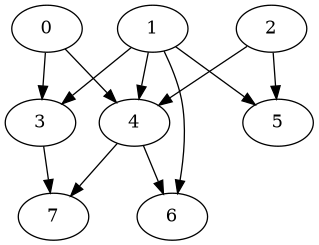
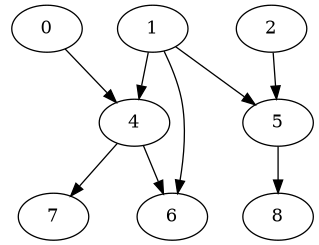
  digraph {
    node [Weight=5]
    edge [Weight=21]
    0 [Weight=2]
-   3 [Weight=2]
    4 [Weight=8]
    7
    6
+   8 [Weight=10]
    1
    5 [Weight=10]
    2 [Weight=10]
-   0 -> 3 [Weight=42]
    0 -> 4
-   3 -> 7 [Weight=14]
    4 -> 7 [Weight=35]
    4 -> 6 [Weight=56]
-   1 -> 3 [Weight=56]
    1 -> 4
    1 -> 6 [Weight=14]
    1 -> 5 [Weight=49]
-   2 -> 4 [Weight=63]
+   5 -> 8 [Weight=56]
    2 -> 5
  }
